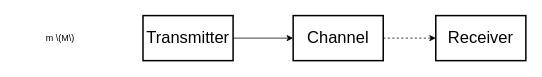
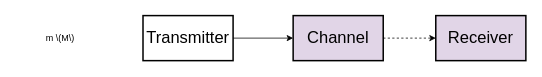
  <mxCell id="0" />
  <mxCell id="1" parent="0" />
  <mxCell id="2" style="edgeStyle=orthogonalEdgeStyle;rounded=0;orthogonalLoop=1;jettySize=auto;html=1;entryX=0;entryY=0.5;entryDx=0;entryDy=0;" edge="1" parent="1" source="3" target="5"><mxGeometry relative="1" as="geometry" /></mxCell>
  <mxCell id="3" value="&lt;font style=&quot;font-size: 22px;&quot;&gt;Transmitter&lt;/font&gt;" style="rounded=0;whiteSpace=wrap;html=1;strokeWidth=2;" vertex="1" parent="1"><mxGeometry x="190" y="20" width="120" height="60" as="geometry" /></mxCell>
  <mxCell id="4" style="edgeStyle=orthogonalEdgeStyle;rounded=0;orthogonalLoop=1;jettySize=auto;html=1;exitX=1;exitY=0.5;exitDx=0;exitDy=0;entryX=0;entryY=0.5;entryDx=0;entryDy=0;dashed=1;" edge="1" parent="1" source="5" target="6"><mxGeometry relative="1" as="geometry" /></mxCell>
- <mxCell id="5" value="&lt;font style=&quot;font-size: 22px;&quot;&gt;Channel&lt;/font&gt;" style="rounded=0;whiteSpace=wrap;html=1;strokeWidth=2;" vertex="1" parent="1"><mxGeometry x="390" y="20" width="120" height="60" as="geometry" /></mxCell>
- <mxCell id="6" value="&lt;font style=&quot;font-size: 22px;&quot;&gt;Receiver&lt;/font&gt;" style="rounded=0;whiteSpace=wrap;html=1;strokeWidth=2;" vertex="1" parent="1"><mxGeometry x="580" y="20" width="120" height="60" as="geometry" /></mxCell>
+ <mxCell id="5" value="&lt;font style=&quot;font-size: 22px;&quot;&gt;Channel&lt;/font&gt;" style="rounded=0;whiteSpace=wrap;html=1;strokeWidth=2;fillColor=#e1d5e7;" vertex="1" parent="1"><mxGeometry x="390" y="20" width="120" height="60" as="geometry" /></mxCell>
+ <mxCell id="6" value="&lt;font style=&quot;font-size: 22px;&quot;&gt;Receiver&lt;/font&gt;" style="rounded=0;whiteSpace=wrap;html=1;strokeWidth=2;fillColor=#e1d5e7;" vertex="1" parent="1"><mxGeometry x="580" y="20" width="120" height="60" as="geometry" /></mxCell>
  <mxCell id="7" value="m \(M\)" style="text;html=1;align=center;verticalAlign=middle;whiteSpace=wrap;rounded=0;" vertex="1" parent="1"><mxGeometry x="20" y="35" width="120" height="30" as="geometry" /></mxCell>
